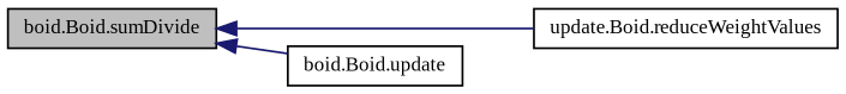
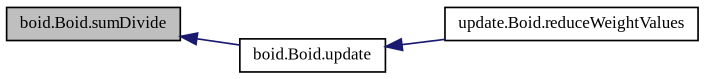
  digraph {
    fontname="Liberation Serif"
    rankdir=LR
    node [color=black fillcolor=white fontname="Liberation Serif" fontsize=10 shape=record style=filled]
    edge [color=midnightblue dir=back fontname="Liberation Serif" fontsize=10 labelfontname=Helvetica labelfontsize=10 style=solid]
    n1 [fillcolor=grey75 fontcolor=black height=0.2 label="boid.Boid.sumDivide" width=0.4]
    n2 [height=0.2 label="update.Boid.reduceWeightValues" width=0.4]
    n3 [height=0.2 label="boid.Boid.update" width=0.4]
-   n1 -> n2
+   n3 -> n2
    n1 -> n3
  }
